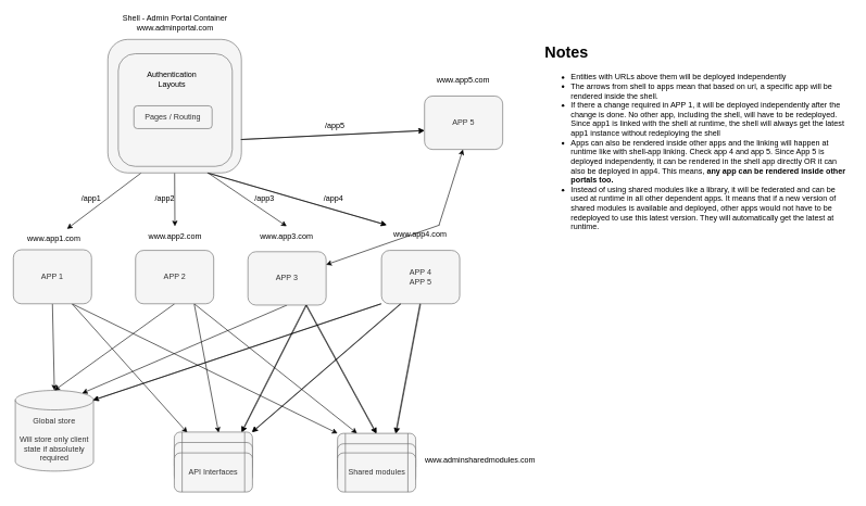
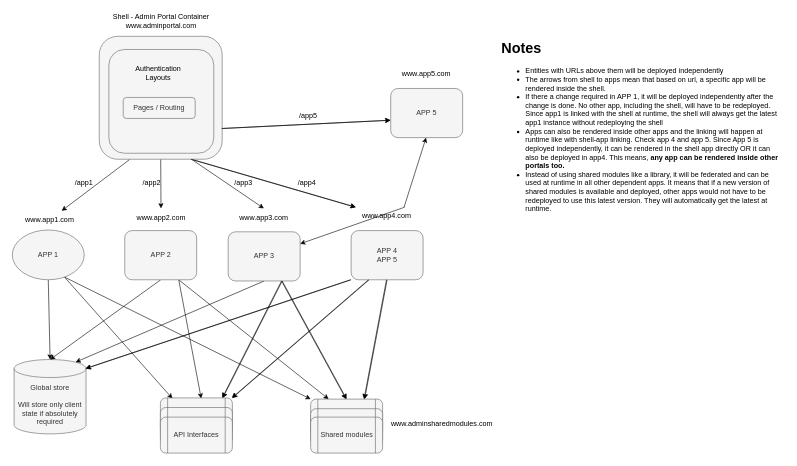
  <mxCell id="0" />
  <mxCell id="1" parent="0" />
  <mxCell id="2" value="Global store&lt;br&gt;&lt;br&gt;Will store only client state if absolutely required" style="shape=cylinder3;whiteSpace=wrap;html=1;boundedLbl=1;backgroundOutline=1;size=15;rounded=1;sketch=0;shadow=0;labelBackgroundColor=none;labelBorderColor=none;spacingLeft=0;fillColor=#f5f5f5;fontColor=#333333;strokeColor=#666666;" parent="1" vertex="1"><mxGeometry x="23" y="599" width="120" height="124" as="geometry" /></mxCell>
  <mxCell id="3" style="edgeStyle=none;html=1;exitX=0.25;exitY=1;exitDx=0;exitDy=0;rounded=1;sketch=0;shadow=0;labelBackgroundColor=none;fontColor=#000000;strokeColor=#000000;labelBorderColor=none;spacingLeft=0;" parent="1" source="8" target="13" edge="1"><mxGeometry relative="1" as="geometry" /></mxCell>
  <mxCell id="4" style="edgeStyle=none;html=1;exitX=0.5;exitY=1;exitDx=0;exitDy=0;rounded=1;sketch=0;shadow=0;labelBackgroundColor=none;fontColor=#000000;strokeColor=#000000;labelBorderColor=none;spacingLeft=0;" parent="1" source="8" target="14" edge="1"><mxGeometry relative="1" as="geometry" /></mxCell>
  <mxCell id="5" style="edgeStyle=none;html=1;exitX=0.75;exitY=1;exitDx=0;exitDy=0;entryX=0.5;entryY=0;entryDx=0;entryDy=0;rounded=1;sketch=0;shadow=0;labelBackgroundColor=none;fontColor=#000000;strokeColor=#000000;labelBorderColor=none;spacingLeft=0;" parent="1" source="8" target="19" edge="1"><mxGeometry relative="1" as="geometry" /></mxCell>
  <mxCell id="6" style="edgeStyle=none;html=1;exitX=0.75;exitY=1;exitDx=0;exitDy=0;rounded=1;sketch=0;shadow=0;labelBackgroundColor=none;labelBorderColor=none;spacingLeft=0;" parent="1" source="8" target="33" edge="1"><mxGeometry relative="1" as="geometry" /></mxCell>
  <mxCell id="7" style="edgeStyle=none;html=1;exitX=1;exitY=0.75;exitDx=0;exitDy=0;entryX=0;entryY=0.646;entryDx=0;entryDy=0;entryPerimeter=0;rounded=1;sketch=0;shadow=0;labelBackgroundColor=none;labelBorderColor=none;spacingLeft=0;" parent="1" source="8" target="39" edge="1"><mxGeometry relative="1" as="geometry" /></mxCell>
  <mxCell id="8" value="" style="whiteSpace=wrap;html=1;aspect=fixed;rounded=1;sketch=0;shadow=0;labelBackgroundColor=none;labelBorderColor=none;spacingLeft=0;fillColor=#f5f5f5;fontColor=#333333;strokeColor=#666666;" parent="1" vertex="1"><mxGeometry x="165" y="60" width="205" height="205" as="geometry" /></mxCell>
  <mxCell id="9" style="edgeStyle=none;html=1;exitX=0.5;exitY=1;exitDx=0;exitDy=0;entryX=0.5;entryY=0;entryDx=0;entryDy=0;entryPerimeter=0;rounded=1;sketch=0;shadow=0;labelBackgroundColor=none;fontColor=#000000;strokeColor=#000000;labelBorderColor=none;spacingLeft=0;" parent="1" source="12" target="2" edge="1"><mxGeometry relative="1" as="geometry"><mxPoint x="181" y="585" as="targetPoint" /></mxGeometry></mxCell>
  <mxCell id="10" style="edgeStyle=none;html=1;exitX=0.75;exitY=1;exitDx=0;exitDy=0;entryX=0.167;entryY=0.017;entryDx=0;entryDy=0;entryPerimeter=0;rounded=1;sketch=0;shadow=0;labelBackgroundColor=none;fontColor=#000000;strokeColor=#000000;labelBorderColor=none;spacingLeft=0;" parent="1" source="12" target="28" edge="1"><mxGeometry relative="1" as="geometry" /></mxCell>
  <mxCell id="11" style="edgeStyle=none;rounded=1;html=1;exitX=0.75;exitY=1;exitDx=0;exitDy=0;entryX=0;entryY=0;entryDx=0;entryDy=0;sketch=0;shadow=0;labelBackgroundColor=none;fontColor=#000000;strokeColor=#000000;labelBorderColor=none;spacingLeft=0;" parent="1" source="12" target="42" edge="1"><mxGeometry relative="1" as="geometry" /></mxCell>
- <mxCell id="12" value="APP 1" style="rounded=1;whiteSpace=wrap;html=1;sketch=0;shadow=0;labelBackgroundColor=none;labelBorderColor=none;spacingLeft=0;fillColor=#f5f5f5;fontColor=#333333;strokeColor=#666666;" parent="1" vertex="1"><mxGeometry x="20" y="383" width="120" height="83" as="geometry" /></mxCell>
+ <mxCell id="12" value="APP 1" style="ellipse;whiteSpace=wrap;html=1;sketch=0;shadow=0;labelBackgroundColor=none;labelBorderColor=none;spacingLeft=0;fillColor=#f5f5f5;fontColor=#333333;strokeColor=#666666;" parent="1" vertex="1"><mxGeometry x="20" y="383" width="120" height="83" as="geometry" /></mxCell>
  <mxCell id="13" value="www.app1.com" style="text;html=1;strokeColor=none;fillColor=none;align=center;verticalAlign=middle;whiteSpace=wrap;rounded=1;sketch=0;shadow=0;labelBackgroundColor=none;fontColor=#000000;labelBorderColor=none;spacingLeft=0;" parent="1" vertex="1"><mxGeometry x="23" y="351" width="119" height="30" as="geometry" /></mxCell>
  <mxCell id="14" value="www.app2.com" style="text;html=1;strokeColor=none;fillColor=none;align=center;verticalAlign=middle;whiteSpace=wrap;rounded=1;sketch=0;shadow=0;labelBackgroundColor=none;fontColor=#000000;labelBorderColor=none;spacingLeft=0;" parent="1" vertex="1"><mxGeometry x="208.5" y="347" width="119" height="30" as="geometry" /></mxCell>
  <mxCell id="15" style="edgeStyle=none;html=1;exitX=0.5;exitY=1;exitDx=0;exitDy=0;entryX=0.5;entryY=0;entryDx=0;entryDy=0;entryPerimeter=0;rounded=1;sketch=0;shadow=0;labelBackgroundColor=none;fontColor=#000000;strokeColor=#000000;labelBorderColor=none;spacingLeft=0;" parent="1" source="18" target="2" edge="1"><mxGeometry relative="1" as="geometry"><mxPoint x="201.04" y="588.1" as="targetPoint" /></mxGeometry></mxCell>
  <mxCell id="16" style="edgeStyle=none;html=1;exitX=0.75;exitY=1;exitDx=0;exitDy=0;entryX=0.567;entryY=0.017;entryDx=0;entryDy=0;entryPerimeter=0;rounded=1;sketch=0;shadow=0;labelBackgroundColor=none;fontColor=#000000;strokeColor=#000000;labelBorderColor=none;spacingLeft=0;" parent="1" source="18" target="28" edge="1"><mxGeometry relative="1" as="geometry" /></mxCell>
  <mxCell id="17" style="edgeStyle=none;rounded=1;html=1;exitX=0.75;exitY=1;exitDx=0;exitDy=0;entryX=0.25;entryY=0;entryDx=0;entryDy=0;sketch=0;shadow=0;labelBackgroundColor=none;fontColor=#000000;strokeColor=#000000;labelBorderColor=none;spacingLeft=0;" parent="1" source="18" target="42" edge="1"><mxGeometry relative="1" as="geometry" /></mxCell>
  <mxCell id="18" value="APP 2" style="rounded=1;whiteSpace=wrap;html=1;sketch=0;shadow=0;labelBackgroundColor=none;labelBorderColor=none;spacingLeft=0;fillColor=#f5f5f5;fontColor=#333333;strokeColor=#666666;" parent="1" vertex="1"><mxGeometry x="207.5" y="384" width="120" height="82" as="geometry" /></mxCell>
  <mxCell id="19" value="www.app3.com" style="text;html=1;strokeColor=none;fillColor=none;align=center;verticalAlign=middle;whiteSpace=wrap;rounded=1;sketch=0;shadow=0;labelBackgroundColor=none;fontColor=#000000;labelBorderColor=none;spacingLeft=0;" parent="1" vertex="1"><mxGeometry x="380" y="347" width="119" height="30" as="geometry" /></mxCell>
  <mxCell id="20" style="edgeStyle=none;html=1;exitX=0.5;exitY=1;exitDx=0;exitDy=0;entryX=0.855;entryY=0;entryDx=0;entryDy=4.35;entryPerimeter=0;rounded=1;sketch=0;shadow=0;labelBackgroundColor=none;fontColor=#000000;strokeColor=#000000;labelBorderColor=none;spacingLeft=0;" parent="1" source="23" target="2" edge="1"><mxGeometry relative="1" as="geometry"><mxPoint x="223.6" y="589.35" as="targetPoint" /></mxGeometry></mxCell>
  <mxCell id="21" style="edgeStyle=none;html=1;exitX=0.75;exitY=1;exitDx=0;exitDy=0;entryX=0.867;entryY=0;entryDx=0;entryDy=0;entryPerimeter=0;rounded=1;sketch=0;shadow=0;labelBackgroundColor=none;strokeColor=#000000;labelBorderColor=none;spacingLeft=0;" parent="1" source="23" target="28" edge="1"><mxGeometry relative="1" as="geometry" /></mxCell>
  <mxCell id="22" style="edgeStyle=none;rounded=1;html=1;exitX=0.75;exitY=1;exitDx=0;exitDy=0;entryX=0.5;entryY=0;entryDx=0;entryDy=0;sketch=0;shadow=0;labelBackgroundColor=none;labelBorderColor=none;spacingLeft=0;" parent="1" source="23" target="42" edge="1"><mxGeometry relative="1" as="geometry" /></mxCell>
  <mxCell id="23" value="APP 3" style="rounded=1;whiteSpace=wrap;html=1;sketch=0;shadow=0;labelBackgroundColor=none;labelBorderColor=none;spacingLeft=0;fillColor=#f5f5f5;fontColor=#333333;strokeColor=#666666;" parent="1" vertex="1"><mxGeometry x="380" y="386" width="120" height="82" as="geometry" /></mxCell>
  <mxCell id="24" value="Shell - Admin Portal Container&lt;br&gt;www.adminportal.com" style="text;html=1;strokeColor=none;fillColor=none;align=center;verticalAlign=middle;whiteSpace=wrap;rounded=1;sketch=0;shadow=0;labelBackgroundColor=none;fontColor=#000000;labelBorderColor=none;spacingLeft=0;" parent="1" vertex="1"><mxGeometry x="166" y="20" width="205" height="30" as="geometry" /></mxCell>
  <mxCell id="25" value="" style="rounded=1;whiteSpace=wrap;html=1;sketch=0;shadow=0;labelBackgroundColor=none;labelBorderColor=none;spacingLeft=0;fillColor=#f5f5f5;fontColor=#333333;strokeColor=#666666;" parent="1" vertex="1"><mxGeometry x="181" y="82" width="175" height="173" as="geometry" /></mxCell>
  <mxCell id="26" value="Authentication&lt;br&gt;Layouts" style="text;html=1;strokeColor=none;fillColor=none;align=center;verticalAlign=middle;whiteSpace=wrap;rounded=1;sketch=0;shadow=0;labelBackgroundColor=none;labelBorderColor=none;spacingLeft=0;" parent="1" vertex="1"><mxGeometry x="207" y="99" width="113" height="44" as="geometry" /></mxCell>
  <mxCell id="27" value="Pages / Routing" style="rounded=1;whiteSpace=wrap;html=1;sketch=0;shadow=0;labelBackgroundColor=none;labelBorderColor=none;spacingLeft=0;fillColor=#f5f5f5;fontColor=#333333;strokeColor=#666666;" parent="1" vertex="1"><mxGeometry x="205" y="162" width="120" height="35" as="geometry" /></mxCell>
  <mxCell id="28" value="API Interfaces" style="shape=process;whiteSpace=wrap;html=1;backgroundOutline=1;rounded=1;sketch=0;shadow=0;labelBackgroundColor=none;labelBorderColor=none;spacingLeft=0;fillColor=#f5f5f5;fontColor=#333333;strokeColor=#666666;" parent="1" vertex="1"><mxGeometry x="267" y="663" width="120" height="60" as="geometry" /></mxCell>
  <mxCell id="29" value="/app1" style="text;html=1;align=center;verticalAlign=middle;resizable=0;points=[];autosize=1;strokeColor=none;fillColor=none;rounded=1;sketch=0;shadow=0;labelBackgroundColor=none;fontColor=#000000;labelBorderColor=none;spacingLeft=0;" parent="1" vertex="1"><mxGeometry x="119" y="295" width="40" height="18" as="geometry" /></mxCell>
  <mxCell id="30" value="/app2" style="text;html=1;align=center;verticalAlign=middle;resizable=0;points=[];autosize=1;strokeColor=none;fillColor=none;rounded=1;sketch=0;shadow=0;labelBackgroundColor=none;fontColor=#000000;labelBorderColor=none;spacingLeft=0;" parent="1" vertex="1"><mxGeometry x="232" y="295" width="40" height="18" as="geometry" /></mxCell>
  <mxCell id="31" value="/app3" style="text;html=1;align=center;verticalAlign=middle;resizable=0;points=[];autosize=1;strokeColor=none;fillColor=none;rounded=1;sketch=0;shadow=0;labelBackgroundColor=none;fontColor=#000000;labelBorderColor=none;spacingLeft=0;" parent="1" vertex="1"><mxGeometry x="385" y="295" width="40" height="18" as="geometry" /></mxCell>
  <mxCell id="32" style="edgeStyle=none;html=1;exitX=0.75;exitY=0;exitDx=0;exitDy=0;rounded=1;sketch=0;shadow=0;labelBackgroundColor=none;labelBorderColor=none;spacingLeft=0;" parent="1" source="33" target="23" edge="1"><mxGeometry relative="1" as="geometry" /></mxCell>
  <mxCell id="33" value="www.app4.com" style="text;html=1;strokeColor=none;fillColor=none;align=center;verticalAlign=middle;whiteSpace=wrap;rounded=1;sketch=0;shadow=0;labelBackgroundColor=none;fontColor=#000000;labelBorderColor=none;spacingLeft=0;" parent="1" vertex="1"><mxGeometry x="585" y="345" width="119" height="30" as="geometry" /></mxCell>
  <mxCell id="34" style="edgeStyle=none;html=1;exitX=0.25;exitY=1;exitDx=0;exitDy=0;entryX=1;entryY=0;entryDx=0;entryDy=0;rounded=1;sketch=0;shadow=0;labelBackgroundColor=none;labelBorderColor=none;spacingLeft=0;" parent="1" source="37" target="28" edge="1"><mxGeometry relative="1" as="geometry" /></mxCell>
  <mxCell id="35" style="edgeStyle=none;html=1;exitX=0;exitY=1;exitDx=0;exitDy=0;entryX=1;entryY=0;entryDx=0;entryDy=15;entryPerimeter=0;rounded=1;sketch=0;shadow=0;labelBackgroundColor=none;labelBorderColor=none;spacingLeft=0;" parent="1" source="37" target="2" edge="1"><mxGeometry relative="1" as="geometry"><mxPoint x="241" y="617.984" as="targetPoint" /></mxGeometry></mxCell>
  <mxCell id="36" style="edgeStyle=none;rounded=1;html=1;exitX=0.5;exitY=1;exitDx=0;exitDy=0;entryX=0.75;entryY=0;entryDx=0;entryDy=0;sketch=0;shadow=0;labelBackgroundColor=none;labelBorderColor=none;spacingLeft=0;" parent="1" source="37" target="42" edge="1"><mxGeometry relative="1" as="geometry" /></mxCell>
  <mxCell id="37" value="APP 4&lt;br&gt;APP 5" style="rounded=1;whiteSpace=wrap;html=1;sketch=0;shadow=0;labelBackgroundColor=none;labelBorderColor=none;spacingLeft=0;strokeColor=#666666;fillColor=#f5f5f5;fontColor=#333333;" parent="1" vertex="1"><mxGeometry x="585" y="384" width="120" height="82" as="geometry" /></mxCell>
  <mxCell id="38" value="www.app5.com" style="text;html=1;strokeColor=none;fillColor=none;align=center;verticalAlign=middle;whiteSpace=wrap;rounded=1;sketch=0;shadow=0;labelBackgroundColor=none;fontColor=#000000;labelBorderColor=none;spacingLeft=0;" parent="1" vertex="1"><mxGeometry x="651" y="108" width="119" height="30" as="geometry" /></mxCell>
  <mxCell id="39" value="APP 5" style="rounded=1;whiteSpace=wrap;html=1;sketch=0;shadow=0;labelBackgroundColor=none;labelBorderColor=none;spacingLeft=0;fillColor=#f5f5f5;fontColor=#333333;strokeColor=#666666;" parent="1" vertex="1"><mxGeometry x="651" y="147" width="120" height="82" as="geometry" /></mxCell>
  <mxCell id="40" value="/app4" style="text;html=1;align=center;verticalAlign=middle;resizable=0;points=[];autosize=1;strokeColor=none;fillColor=none;rounded=1;sketch=0;shadow=0;labelBackgroundColor=none;fontColor=#000000;labelBorderColor=none;spacingLeft=0;" parent="1" vertex="1"><mxGeometry x="491" y="295" width="40" height="18" as="geometry" /></mxCell>
  <mxCell id="41" value="/app5" style="text;html=1;align=center;verticalAlign=middle;resizable=0;points=[];autosize=1;strokeColor=none;fillColor=none;rounded=1;sketch=0;shadow=0;labelBackgroundColor=none;fontColor=#000000;labelBorderColor=none;spacingLeft=0;" parent="1" vertex="1"><mxGeometry x="493" y="183" width="40" height="18" as="geometry" /></mxCell>
  <mxCell id="42" value="Shared modules" style="shape=process;whiteSpace=wrap;html=1;backgroundOutline=1;rounded=1;sketch=0;shadow=0;labelBackgroundColor=none;labelBorderColor=none;spacingLeft=0;fillColor=#f5f5f5;fontColor=#333333;strokeColor=#666666;" parent="1" vertex="1"><mxGeometry x="517.5" y="665" width="120" height="60" as="geometry" /></mxCell>
  <mxCell id="43" value="API Interfaces" style="shape=process;whiteSpace=wrap;html=1;backgroundOutline=1;rounded=1;sketch=0;shadow=0;labelBackgroundColor=none;labelBorderColor=none;spacingLeft=0;fillColor=#f5f5f5;fontColor=#333333;strokeColor=#666666;" parent="1" vertex="1"><mxGeometry x="267" y="679" width="120" height="60" as="geometry" /></mxCell>
  <mxCell id="44" value="Shared modules" style="shape=process;whiteSpace=wrap;html=1;backgroundOutline=1;rounded=1;sketch=0;shadow=0;labelBackgroundColor=none;labelBorderColor=none;spacingLeft=0;fillColor=#f5f5f5;fontColor=#333333;strokeColor=#666666;" parent="1" vertex="1"><mxGeometry x="517.5" y="681" width="120" height="60" as="geometry" /></mxCell>
  <mxCell id="45" value="www.adminsharedmodules.com" style="text;html=1;align=center;verticalAlign=middle;resizable=0;points=[];autosize=1;sketch=0;shadow=0;labelBackgroundColor=none;fontColor=#000000;" parent="1" vertex="1"><mxGeometry x="646" y="698" width="179" height="18" as="geometry" /></mxCell>
  <mxCell id="46" style="edgeStyle=none;html=1;exitX=1;exitY=0.75;exitDx=0;exitDy=0;entryX=0;entryY=0.646;entryDx=0;entryDy=0;entryPerimeter=0;rounded=1;sketch=0;shadow=0;labelBackgroundColor=none;fontColor=#000000;strokeColor=#000000;labelBorderColor=none;spacingLeft=0;" parent="1" edge="1"><mxGeometry relative="1" as="geometry"><mxPoint x="369" y="213.75" as="sourcePoint" /><mxPoint x="650" y="199.972" as="targetPoint" /></mxGeometry></mxCell>
  <mxCell id="47" style="edgeStyle=none;html=1;exitX=0.75;exitY=1;exitDx=0;exitDy=0;rounded=1;sketch=0;shadow=0;labelBackgroundColor=none;fontColor=#000000;strokeColor=#000000;labelBorderColor=none;spacingLeft=0;" parent="1" edge="1"><mxGeometry relative="1" as="geometry"><mxPoint x="317.75" y="265" as="sourcePoint" /><mxPoint x="592.066" y="345" as="targetPoint" /></mxGeometry></mxCell>
  <mxCell id="48" style="edgeStyle=none;html=1;exitX=0.75;exitY=0;exitDx=0;exitDy=0;entryX=0.5;entryY=1;entryDx=0;entryDy=0;rounded=1;sketch=0;shadow=0;labelBackgroundColor=none;fontColor=#000000;strokeColor=#000000;labelBorderColor=none;spacingLeft=0;" parent="1" edge="1"><mxGeometry relative="1" as="geometry"><mxPoint x="673.25" y="345" as="sourcePoint" /><mxPoint x="710" y="229" as="targetPoint" /></mxGeometry></mxCell>
  <mxCell id="49" style="edgeStyle=none;rounded=1;html=1;exitX=0.5;exitY=1;exitDx=0;exitDy=0;entryX=0.75;entryY=0;entryDx=0;entryDy=0;sketch=0;shadow=0;labelBackgroundColor=none;fontColor=#000000;strokeColor=#000000;labelBorderColor=none;spacingLeft=0;" parent="1" edge="1"><mxGeometry relative="1" as="geometry"><mxPoint x="644" y="466" as="sourcePoint" /><mxPoint x="606.5" y="665" as="targetPoint" /></mxGeometry></mxCell>
  <mxCell id="50" style="edgeStyle=none;html=1;exitX=0;exitY=1;exitDx=0;exitDy=0;entryX=1;entryY=0;entryDx=0;entryDy=15;entryPerimeter=0;rounded=1;sketch=0;shadow=0;labelBackgroundColor=none;fontColor=#000000;strokeColor=#000000;labelBorderColor=none;spacingLeft=0;" parent="1" edge="1"><mxGeometry relative="1" as="geometry"><mxPoint x="142" y="614" as="targetPoint" /><mxPoint x="584" y="466" as="sourcePoint" /></mxGeometry></mxCell>
  <mxCell id="51" style="edgeStyle=none;html=1;exitX=0.25;exitY=1;exitDx=0;exitDy=0;entryX=1;entryY=0;entryDx=0;entryDy=0;rounded=1;sketch=0;shadow=0;labelBackgroundColor=none;fontColor=#000000;strokeColor=#000000;labelBorderColor=none;spacingLeft=0;" parent="1" edge="1"><mxGeometry relative="1" as="geometry"><mxPoint x="614" y="466" as="sourcePoint" /><mxPoint x="386" y="663" as="targetPoint" /></mxGeometry></mxCell>
  <mxCell id="52" style="edgeStyle=none;rounded=1;html=1;exitX=0.75;exitY=1;exitDx=0;exitDy=0;entryX=0.5;entryY=0;entryDx=0;entryDy=0;sketch=0;shadow=0;labelBackgroundColor=none;fontColor=#000000;strokeColor=#000000;labelBorderColor=none;spacingLeft=0;" parent="1" edge="1"><mxGeometry relative="1" as="geometry"><mxPoint x="469" y="468" as="sourcePoint" /><mxPoint x="576.5" y="665" as="targetPoint" /></mxGeometry></mxCell>
  <mxCell id="53" style="edgeStyle=none;html=1;exitX=0.75;exitY=1;exitDx=0;exitDy=0;entryX=0.867;entryY=0;entryDx=0;entryDy=0;entryPerimeter=0;rounded=1;sketch=0;shadow=0;labelBackgroundColor=none;fontColor=#000000;labelBorderColor=none;spacingLeft=0;" parent="1" edge="1"><mxGeometry relative="1" as="geometry"><mxPoint x="469" y="468" as="sourcePoint" /><mxPoint x="370.04" y="663" as="targetPoint" /></mxGeometry></mxCell>
  <mxCell id="54" value="&lt;h1&gt;Notes&lt;/h1&gt;&lt;ul&gt;&lt;li&gt;&lt;span style=&quot;text-align: center&quot;&gt;Entities with URLs above them will be deployed independently&lt;/span&gt;&lt;/li&gt;&lt;li&gt;&lt;span style=&quot;text-align: center&quot;&gt;The arrows from shell to apps mean that based on url, a specific app will be rendered inside the shell.&lt;/span&gt;&lt;/li&gt;&lt;li&gt;&lt;span style=&quot;text-align: center&quot;&gt;If there a change required in APP 1, it will be deployed independently after the change is done. No other app, including the shell, will have to be redeployed. Since app1 is linked with the shell at runtime, the shell will always get the latest app1 instance without redeploying the shell&lt;/span&gt;&lt;/li&gt;&lt;li&gt;&lt;span style=&quot;text-align: center&quot;&gt;Apps can also be rendered inside other apps and the linking will happen at runtime like with shell-app linking. Check app 4 and app 5. Since App 5 is deployed independently, it can be rendered in the shell app directly OR it can also be deployed in app4. This means, &lt;b&gt;any app can be rendered inside other portals too.&lt;/b&gt;&lt;/span&gt;&lt;/li&gt;&lt;li&gt;&lt;span style=&quot;text-align: center&quot;&gt;Instead of using shared modules like a library, it will be federated and can be used at runtime in all other dependent apps. It means that if a new version of shared modules is available and deployed, other apps would not have to be redeployed to use this latest version. They will automatically get the latest at runtime.&lt;/span&gt;&lt;/li&gt;&lt;/ul&gt;" style="text;html=1;strokeColor=none;fillColor=none;spacing=5;spacingTop=-20;whiteSpace=wrap;overflow=hidden;rounded=0;shadow=0;labelBackgroundColor=none;labelBorderColor=none;fontColor=#000000;" parent="1" vertex="1"><mxGeometry x="831" y="60" width="476" height="343" as="geometry" /></mxCell>
  <mxCell id="55" value="API Interfaces" style="shape=process;whiteSpace=wrap;html=1;backgroundOutline=1;rounded=1;sketch=0;shadow=0;labelBackgroundColor=none;labelBorderColor=none;spacingLeft=0;fillColor=#f5f5f5;fontColor=#333333;strokeColor=#666666;" vertex="1" parent="1"><mxGeometry x="267" y="695" width="120" height="60" as="geometry" /></mxCell>
  <mxCell id="56" value="Shared modules" style="shape=process;whiteSpace=wrap;html=1;backgroundOutline=1;rounded=1;sketch=0;shadow=0;labelBackgroundColor=none;labelBorderColor=none;spacingLeft=0;fillColor=#f5f5f5;fontColor=#333333;strokeColor=#666666;" vertex="1" parent="1"><mxGeometry x="517.5" y="695" width="120" height="60" as="geometry" /></mxCell>
